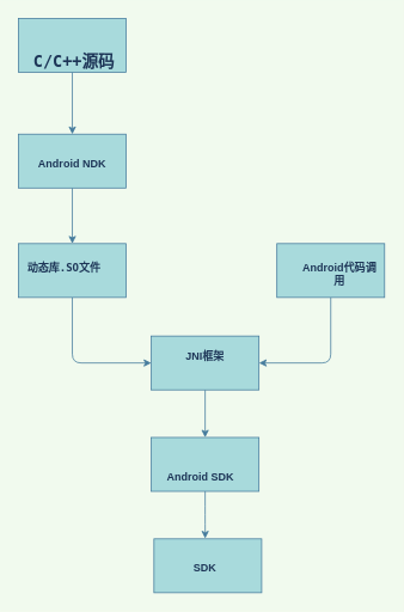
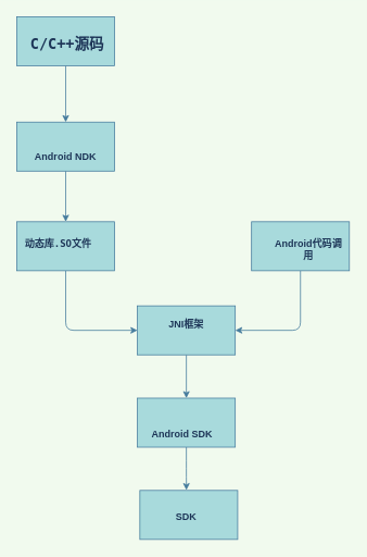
  <mxCell id="0" />
  <mxCell id="1" parent="0" />
  <mxCell id="2" style="edgeStyle=orthogonalEdgeStyle;curved=0;rounded=1;sketch=0;orthogonalLoop=1;jettySize=auto;html=1;exitX=0.5;exitY=1;exitDx=0;exitDy=0;entryX=0.5;entryY=0;entryDx=0;entryDy=0;fontColor=#1D3557;strokeColor=#457B9D;fillColor=#A8DADC;" edge="1" parent="1" source="3" target="5"><mxGeometry relative="1" as="geometry" /></mxCell>
  <mxCell id="3" value="" style="rounded=0;whiteSpace=wrap;html=1;fillColor=#A8DADC;strokeColor=#457B9D;fontColor=#1D3557;" vertex="1" parent="1"><mxGeometry x="20" y="20" width="120" height="60" as="geometry" /></mxCell>
  <mxCell id="4" style="edgeStyle=orthogonalEdgeStyle;curved=0;rounded=1;sketch=0;orthogonalLoop=1;jettySize=auto;html=1;exitX=0.5;exitY=1;exitDx=0;exitDy=0;entryX=0.5;entryY=0;entryDx=0;entryDy=0;fontColor=#1D3557;strokeColor=#457B9D;fillColor=#A8DADC;" edge="1" parent="1" source="5" target="7"><mxGeometry relative="1" as="geometry" /></mxCell>
  <mxCell id="5" value="" style="rounded=0;whiteSpace=wrap;html=1;fillColor=#A8DADC;strokeColor=#457B9D;fontColor=#1D3557;" vertex="1" parent="1"><mxGeometry x="20" y="149" width="120" height="60" as="geometry" /></mxCell>
  <mxCell id="6" style="edgeStyle=orthogonalEdgeStyle;curved=0;rounded=1;sketch=0;orthogonalLoop=1;jettySize=auto;html=1;exitX=0.5;exitY=1;exitDx=0;exitDy=0;entryX=0;entryY=0.5;entryDx=0;entryDy=0;fontColor=#1D3557;strokeColor=#457B9D;fillColor=#A8DADC;" edge="1" parent="1" source="7" target="11"><mxGeometry relative="1" as="geometry" /></mxCell>
  <mxCell id="7" value="" style="rounded=0;whiteSpace=wrap;html=1;fillColor=#A8DADC;strokeColor=#457B9D;fontColor=#1D3557;" vertex="1" parent="1"><mxGeometry x="20" y="271" width="120" height="60" as="geometry" /></mxCell>
  <mxCell id="8" style="edgeStyle=orthogonalEdgeStyle;curved=0;rounded=1;sketch=0;orthogonalLoop=1;jettySize=auto;html=1;exitX=0.5;exitY=1;exitDx=0;exitDy=0;entryX=1;entryY=0.5;entryDx=0;entryDy=0;fontColor=#1D3557;strokeColor=#457B9D;fillColor=#A8DADC;" edge="1" parent="1" source="9" target="11"><mxGeometry relative="1" as="geometry" /></mxCell>
  <mxCell id="9" value="" style="rounded=0;whiteSpace=wrap;html=1;fillColor=#A8DADC;strokeColor=#457B9D;fontColor=#1D3557;" vertex="1" parent="1"><mxGeometry x="308" y="271" width="120" height="60" as="geometry" /></mxCell>
  <mxCell id="10" style="edgeStyle=orthogonalEdgeStyle;curved=0;rounded=1;sketch=0;orthogonalLoop=1;jettySize=auto;html=1;exitX=0.5;exitY=1;exitDx=0;exitDy=0;entryX=0.5;entryY=0;entryDx=0;entryDy=0;fontColor=#1D3557;strokeColor=#457B9D;fillColor=#A8DADC;" edge="1" parent="1" source="11" target="14"><mxGeometry relative="1" as="geometry" /></mxCell>
  <mxCell id="11" value="" style="rounded=0;whiteSpace=wrap;html=1;fillColor=#A8DADC;strokeColor=#457B9D;fontColor=#1D3557;" vertex="1" parent="1"><mxGeometry x="168" y="374" width="120" height="60" as="geometry" /></mxCell>
  <mxCell id="12" value="" style="rounded=0;whiteSpace=wrap;html=1;fillColor=#A8DADC;strokeColor=#457B9D;fontColor=#1D3557;" vertex="1" parent="1"><mxGeometry x="171" y="600" width="120" height="60" as="geometry" /></mxCell>
  <mxCell id="13" style="edgeStyle=orthogonalEdgeStyle;curved=0;rounded=1;sketch=0;orthogonalLoop=1;jettySize=auto;html=1;exitX=0.5;exitY=1;exitDx=0;exitDy=0;fontColor=#1D3557;strokeColor=#457B9D;fillColor=#A8DADC;" edge="1" parent="1" source="14"><mxGeometry relative="1" as="geometry"><mxPoint x="228.059" y="599.588" as="targetPoint" /></mxGeometry></mxCell>
  <mxCell id="14" value="" style="rounded=0;whiteSpace=wrap;html=1;fillColor=#A8DADC;strokeColor=#457B9D;fontColor=#1D3557;" vertex="1" parent="1"><mxGeometry x="168" y="487" width="120" height="60" as="geometry" /></mxCell>
- <mxCell id="15" value="&lt;pre&gt;&lt;b&gt;&lt;font style=&quot;font-size: 18px&quot;&gt;C/C++源码&lt;/font&gt;&lt;/b&gt;&lt;/pre&gt;" style="text;html=1;strokeColor=none;fillColor=none;align=center;verticalAlign=middle;whiteSpace=wrap;rounded=0;sketch=0;fontColor=#1D3557;" vertex="1" parent="1"><mxGeometry x="35" y="58" width="94" height="20" as="geometry" /></mxCell>
- <mxCell id="16" value="&lt;b&gt;Android NDK&lt;/b&gt;" style="text;html=1;strokeColor=none;fillColor=none;align=center;verticalAlign=middle;whiteSpace=wrap;rounded=0;sketch=0;fontColor=#1D3557;" vertex="1" parent="1"><mxGeometry x="33" y="172" width="94" height="20" as="geometry" /></mxCell>
+ <mxCell id="15" value="&lt;pre&gt;&lt;b&gt;&lt;font style=&quot;font-size: 18px&quot;&gt;C/C++源码&lt;/font&gt;&lt;/b&gt;&lt;/pre&gt;" style="text;html=1;strokeColor=none;fillColor=none;align=center;verticalAlign=middle;whiteSpace=wrap;rounded=0;sketch=0;fontColor=#1D3557;" vertex="1" parent="1"><mxGeometry x="35" y="43" width="94" height="20" as="geometry" /></mxCell>
+ <mxCell id="16" value="&lt;b&gt;Android NDK&lt;/b&gt;" style="text;html=1;strokeColor=none;fillColor=none;align=center;verticalAlign=middle;whiteSpace=wrap;rounded=0;sketch=0;fontColor=#1D3557;" vertex="1" parent="1"><mxGeometry x="33" y="182" width="94" height="20" as="geometry" /></mxCell>
  <mxCell id="17" value="&lt;pre&gt;&lt;font style=&quot;font-size: 12px&quot;&gt;&lt;b&gt;动态库.SO文件&lt;/b&gt;&lt;br&gt;&lt;/font&gt;&lt;/pre&gt;" style="text;html=1;strokeColor=none;fillColor=none;align=center;verticalAlign=middle;whiteSpace=wrap;rounded=0;sketch=0;fontColor=#1D3557;" vertex="1" parent="1"><mxGeometry x="24" y="288" width="94" height="20" as="geometry" /></mxCell>
  <mxCell id="18" value="&lt;b&gt;Android代码调用&lt;/b&gt;" style="text;html=1;strokeColor=none;fillColor=none;align=center;verticalAlign=middle;whiteSpace=wrap;rounded=0;sketch=0;fontColor=#1D3557;" vertex="1" parent="1"><mxGeometry x="331" y="295" width="94" height="20" as="geometry" /></mxCell>
  <mxCell id="19" value="&lt;b&gt;JNI框架&lt;/b&gt;" style="text;html=1;strokeColor=none;fillColor=none;align=center;verticalAlign=middle;whiteSpace=wrap;rounded=0;sketch=0;fontColor=#1D3557;" vertex="1" parent="1"><mxGeometry x="181" y="387" width="94" height="20" as="geometry" /></mxCell>
  <mxCell id="20" value="&lt;b&gt;Android SDK&lt;/b&gt;" style="text;html=1;strokeColor=none;fillColor=none;align=center;verticalAlign=middle;whiteSpace=wrap;rounded=0;sketch=0;fontColor=#1D3557;" vertex="1" parent="1"><mxGeometry x="176" y="521" width="94" height="20" as="geometry" /></mxCell>
  <mxCell id="21" value="&lt;b&gt;SDK&lt;/b&gt;" style="text;html=1;strokeColor=none;fillColor=none;align=center;verticalAlign=middle;whiteSpace=wrap;rounded=0;sketch=0;fontColor=#1D3557;" vertex="1" parent="1"><mxGeometry x="181" y="623" width="94" height="20" as="geometry" /></mxCell>
